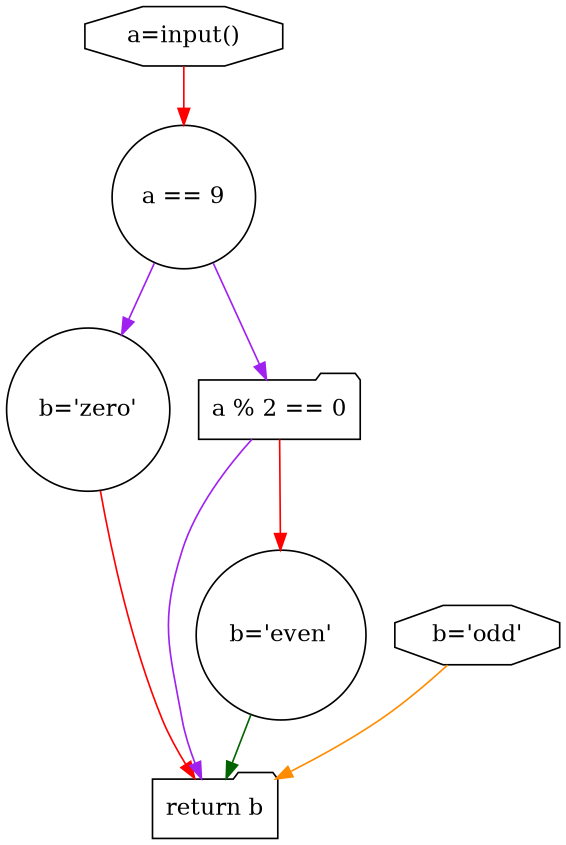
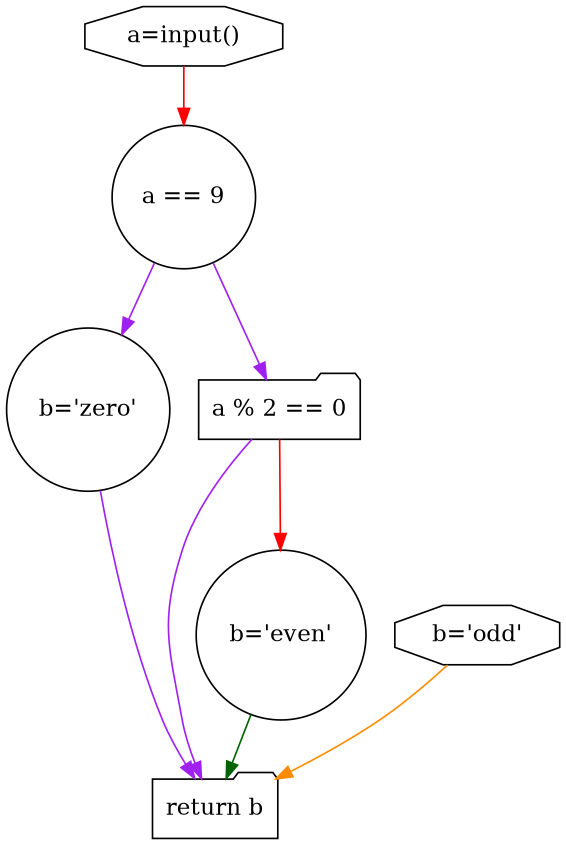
  digraph {
    rankdir=TB
    node [shape=circle]
    edge [color=red]
    n1 [label="a=input()" shape=octagon]
    n2 [label="a == 9"]
    n3 [label="b='zero'"]
    n4 [label="a % 2 == 0" shape=folder]
    n5 [label="return b" shape=folder]
    n6 [label="b='even'"]
    n7 [label="b='odd'" shape=octagon]
    n1 -> n2
    n2 -> n3 [color=purple]
    n2 -> n4 [color=purple]
-   n3 -> n5
+   n3 -> n5 [color=purple]
    n4 -> n5 [color=purple]
    n4 -> n6
    n6 -> n5 [color=darkgreen]
    n7 -> n5 [color=darkorange]
  }
